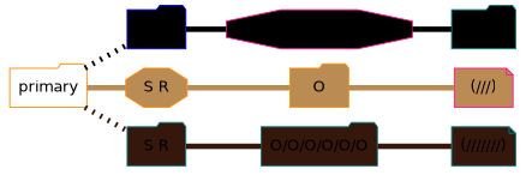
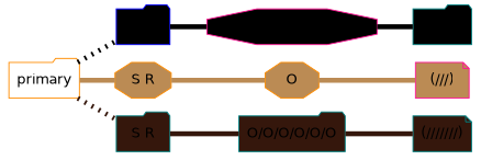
  graph {
    rankdir=LR
    fontname="DejaVu Sans"
    node [fillcolor="#000000" qtype=knot_node style=filled color=teal shape=folder fontname="DejaVu Sans" knot_spin=S]
    edge [color="#000000" penwidth=5 qtype=knot_link style=bold fontname="DejaVu Sans"]
    n1 [label="S R" pendant_attach=R pendant_colors="#000000" pendant_length=37 pendant_ply=S qtype=pendant_node color=blue knot_spin=""]
    n2 [knot_position=8.0 knot_type=S knot_value=7 label="O/O/O/O/O/O/O" color=deeppink shape=octagon]
    primary [color=darkorange fillcolor="" qtype="" style="" knot_spin=""]
    n4 [fillcolor="#BB8B54" label="S R" pendant_attach=R pendant_colors="#BB8B54,#575E4E" pendant_length=45 pendant_ply=S qtype=pendant_node color=darkorange shape=octagon knot_spin=""]
    n5 [fillcolor="#35170C" label="S R" pendant_attach=R pendant_colors="#35170C" pendant_length=40 pendant_ply=S qtype=pendant_node knot_spin=""]
    n6 [knot_position=16.5 knot_type=L knot_value=7 label="(///////)"]
-   n7 [fillcolor="#BB8B54" knot_position=15.5 knot_type=S knot_value=1 label=O color=darkorange]
+   n7 [fillcolor="#BB8B54" knot_position=15.5 knot_type=S knot_value=1 label=O color=darkorange shape=octagon]
    n8 [fillcolor="#BB8B54" knot_position=17.5 knot_type=L knot_value=3 label="(///)" color=deeppink shape=note]
    n9 [fillcolor="#35170C" knot_position=7.0 knot_type=S knot_value=6 label="O/O/O/O/O/O"]
    n10 [fillcolor="#35170C" knot_position=26.5 knot_type=L knot_value=7 label="(///////)" shape=note]
    n1 -- n2
    n2 -- n6
    primary -- n1 [qtype=pendant_link style=dotted]
    primary -- n4 [color="#BB8B54" qtype=pendant_link]
    primary -- n5 [color="#35170C" qtype=pendant_link style=dotted]
    n4 -- n7 [color="#BB8B54"]
    n5 -- n9 [color="#35170C"]
    n7 -- n8 [color="#BB8B54"]
    n9 -- n10 [color="#35170C"]
  }
